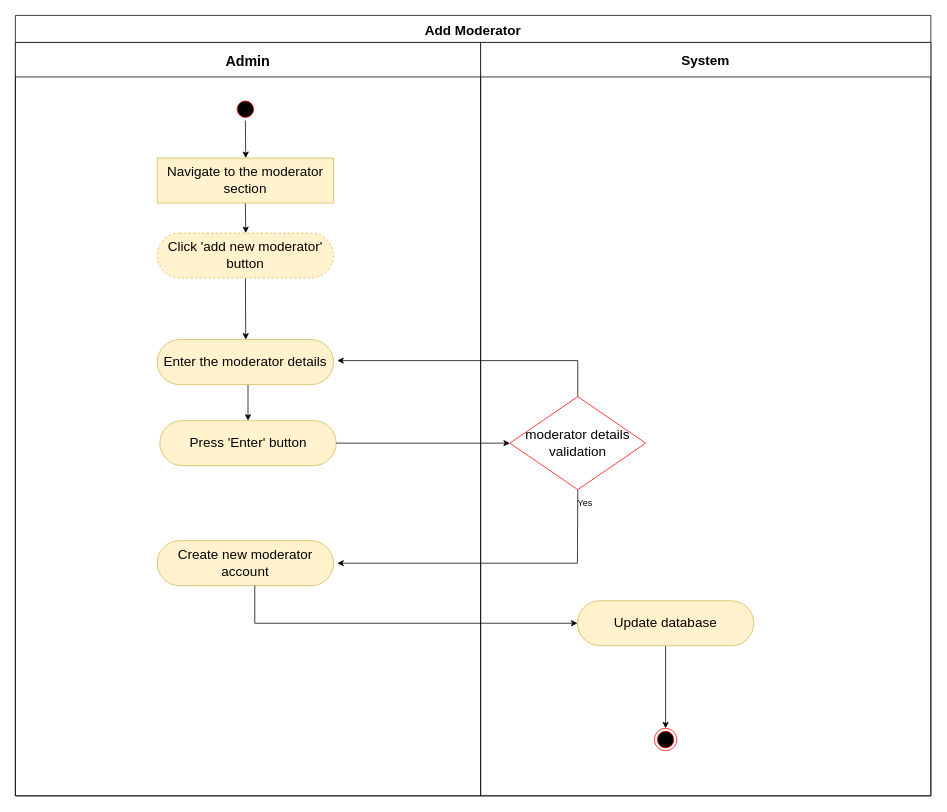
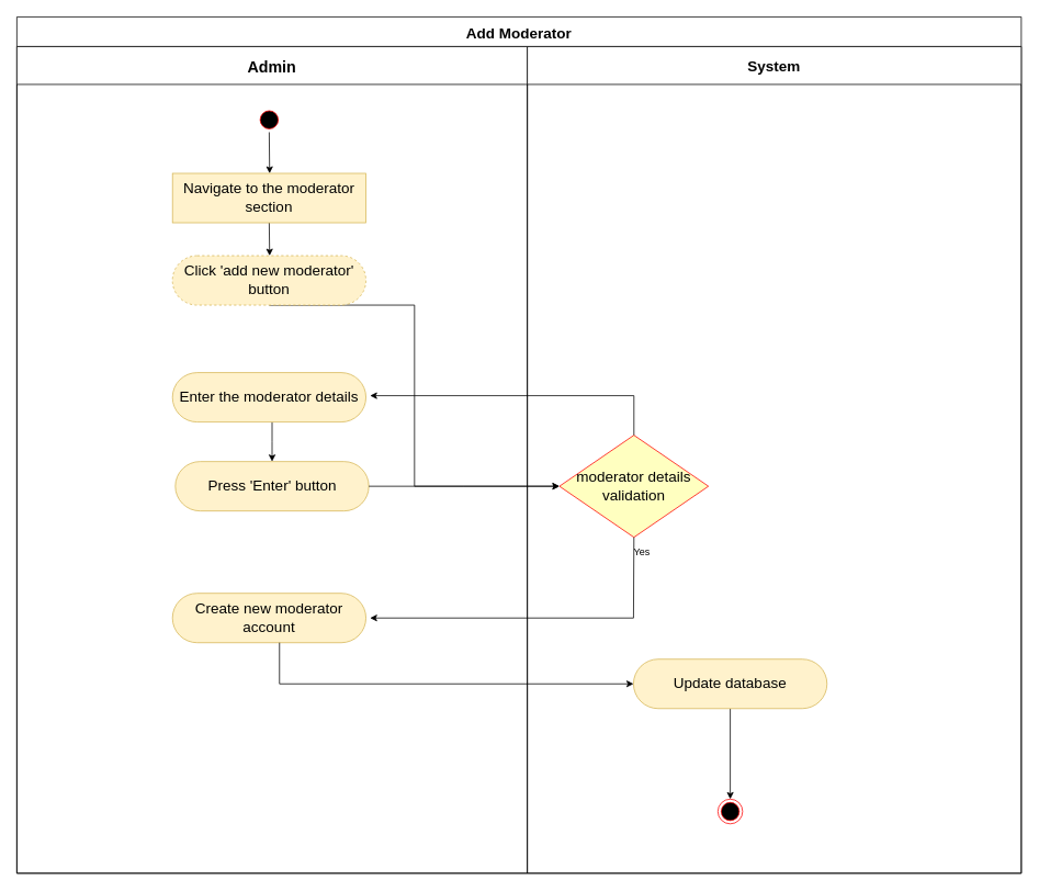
  <mxCell id="0" />
  <mxCell id="1" parent="0" />
  <mxCell id="2" value="Add Moderator" style="swimlane;childLayout=stackLayout;resizeParent=1;resizeParentMax=0;startSize=36;fontSize=18;swimlaneFillColor=none;fillColor=default;" vertex="1" parent="1"><mxGeometry x="20" y="20" width="1220" height="1040" as="geometry" /></mxCell>
  <mxCell id="3" value="Admin" style="swimlane;startSize=46;fontSize=19;" vertex="1" parent="2"><mxGeometry y="36" width="620" height="1004" as="geometry"><mxRectangle y="36" width="50" height="1234" as="alternateBounds" /></mxGeometry></mxCell>
  <mxCell id="4" style="edgeStyle=elbowEdgeStyle;rounded=0;orthogonalLoop=1;jettySize=auto;html=1;exitX=0.5;exitY=1;exitDx=0;exitDy=0;entryX=0.5;entryY=0;entryDx=0;entryDy=0;" edge="1" parent="3" source="5" target="9"><mxGeometry relative="1" as="geometry" /></mxCell>
  <mxCell id="5" value="&lt;span id=&quot;docs-internal-guid-8911267b-7fff-a18d-b840-a1d3abe466f2&quot;&gt;&lt;span style=&quot;background-color: transparent; font-variant-numeric: normal; font-variant-east-asian: normal; vertical-align: baseline;&quot;&gt;&lt;font style=&quot;font-size: 18px;&quot;&gt;Navigate to the moderator section&lt;/font&gt;&lt;/span&gt;&lt;/span&gt;" style="whiteSpace=wrap;html=1;fontSize=18;arcSize=50;fillColor=#fff2cc;strokeColor=#d6b656;rounded=0;" vertex="1" parent="3"><mxGeometry x="189" y="154" width="235" height="60" as="geometry" /></mxCell>
  <mxCell id="6" style="edgeStyle=elbowEdgeStyle;rounded=0;orthogonalLoop=1;jettySize=auto;html=1;entryX=0.5;entryY=0;entryDx=0;entryDy=0;" edge="1" parent="3" source="7" target="5"><mxGeometry relative="1" as="geometry" /></mxCell>
  <mxCell id="7" value="" style="ellipse;html=1;shape=startState;fillColor=#000000;strokeColor=#ff0000;" vertex="1" parent="3"><mxGeometry x="291.5" y="74" width="30" height="30" as="geometry" /></mxCell>
- <mxCell id="8" style="edgeStyle=elbowEdgeStyle;rounded=0;orthogonalLoop=1;jettySize=auto;html=1;exitX=0.5;exitY=1;exitDx=0;exitDy=0;entryX=0.5;entryY=0;entryDx=0;entryDy=0;" edge="1" parent="3" source="9" target="11"><mxGeometry relative="1" as="geometry" /></mxCell>
+ <mxCell id="8" style="edgeStyle=elbowEdgeStyle;rounded=0;orthogonalLoop=1;jettySize=auto;html=1;exitX=0.5;exitY=1;exitDx=0;exitDy=0;" edge="1" parent="3" source="9" target="15"><mxGeometry relative="1" as="geometry" /></mxCell>
  <mxCell id="9" value="&lt;span id=&quot;docs-internal-guid-8911267b-7fff-a18d-b840-a1d3abe466f2&quot;&gt;&lt;span style=&quot;background-color: transparent; font-variant-numeric: normal; font-variant-east-asian: normal; vertical-align: baseline;&quot;&gt;&lt;font style=&quot;font-size: 18px;&quot;&gt;Click 'add new moderator' button&lt;br&gt;&lt;/font&gt;&lt;/span&gt;&lt;/span&gt;" style="rounded=1;whiteSpace=wrap;html=1;fontSize=18;arcSize=50;fillColor=#fff2cc;strokeColor=#d6b656;dashed=1;" vertex="1" parent="3"><mxGeometry x="189" y="254" width="235" height="60" as="geometry" /></mxCell>
  <mxCell id="10" style="edgeStyle=elbowEdgeStyle;rounded=0;orthogonalLoop=1;jettySize=auto;html=1;entryX=0.5;entryY=0;entryDx=0;entryDy=0;" edge="1" parent="3" source="11" target="12"><mxGeometry relative="1" as="geometry" /></mxCell>
  <mxCell id="11" value="&lt;span id=&quot;docs-internal-guid-8911267b-7fff-a18d-b840-a1d3abe466f2&quot;&gt;&lt;span style=&quot;background-color: transparent; font-variant-numeric: normal; font-variant-east-asian: normal; vertical-align: baseline;&quot;&gt;&lt;font style=&quot;font-size: 18px;&quot;&gt;Enter the moderator details&lt;/font&gt;&lt;/span&gt;&lt;/span&gt;" style="rounded=1;whiteSpace=wrap;html=1;fontSize=18;arcSize=50;fillColor=#fff2cc;strokeColor=#d6b656;" vertex="1" parent="3"><mxGeometry x="189" y="396" width="235" height="60" as="geometry" /></mxCell>
  <mxCell id="12" value="&lt;span id=&quot;docs-internal-guid-8911267b-7fff-a18d-b840-a1d3abe466f2&quot;&gt;&lt;span style=&quot;background-color: transparent; font-variant-numeric: normal; font-variant-east-asian: normal; vertical-align: baseline;&quot;&gt;&lt;font style=&quot;font-size: 18px;&quot;&gt;Press 'Enter' button&lt;/font&gt;&lt;/span&gt;&lt;/span&gt;" style="rounded=1;whiteSpace=wrap;html=1;fontSize=18;arcSize=50;fillColor=#fff2cc;strokeColor=#d6b656;" vertex="1" parent="3"><mxGeometry x="192.5" y="504" width="235" height="60" as="geometry" /></mxCell>
  <mxCell id="13" value="&lt;span id=&quot;docs-internal-guid-8911267b-7fff-a18d-b840-a1d3abe466f2&quot;&gt;&lt;span style=&quot;background-color: transparent; font-variant-numeric: normal; font-variant-east-asian: normal; vertical-align: baseline;&quot;&gt;&lt;font style=&quot;font-size: 18px;&quot;&gt;Create new moderator account&lt;/font&gt;&lt;/span&gt;&lt;/span&gt;" style="rounded=1;whiteSpace=wrap;html=1;fontSize=18;arcSize=50;fillColor=#fff2cc;strokeColor=#d6b656;" vertex="1" parent="3"><mxGeometry x="189" y="664" width="235" height="60" as="geometry" /></mxCell>
  <mxCell id="14" value="System" style="swimlane;startSize=46;fontSize=18;gradientColor=none;strokeColor=#000000;" vertex="1" parent="2"><mxGeometry x="620" y="36" width="600" height="1004" as="geometry" /></mxCell>
- <mxCell id="15" value="moderator details validation" style="rhombus;whiteSpace=wrap;html=1;fillColor=#ffffff;strokeColor=#ff0000;fontSize=18;" vertex="1" parent="14"><mxGeometry x="39" y="472" width="181" height="124" as="geometry" /></mxCell>
+ <mxCell id="15" value="moderator details validation" style="rhombus;whiteSpace=wrap;html=1;fillColor=#ffffc0;strokeColor=#ff0000;fontSize=18;" vertex="1" parent="14"><mxGeometry x="39" y="472" width="181" height="124" as="geometry" /></mxCell>
  <mxCell id="16" style="edgeStyle=elbowEdgeStyle;rounded=0;orthogonalLoop=1;jettySize=auto;html=1;exitX=0.5;exitY=1;exitDx=0;exitDy=0;" edge="1" parent="14" source="17" target="18"><mxGeometry relative="1" as="geometry" /></mxCell>
  <mxCell id="17" value="&lt;span id=&quot;docs-internal-guid-8911267b-7fff-a18d-b840-a1d3abe466f2&quot;&gt;&lt;span style=&quot;background-color: transparent; font-variant-numeric: normal; font-variant-east-asian: normal; vertical-align: baseline;&quot;&gt;&lt;font style=&quot;font-size: 18px;&quot;&gt;Update database&lt;/font&gt;&lt;/span&gt;&lt;/span&gt;" style="rounded=1;whiteSpace=wrap;html=1;fontSize=18;arcSize=50;fillColor=#fff2cc;strokeColor=#d6b656;" vertex="1" parent="14"><mxGeometry x="129" y="744" width="235" height="60" as="geometry" /></mxCell>
  <mxCell id="18" value="" style="ellipse;html=1;shape=endState;fillColor=#000000;strokeColor=#ff0000;fontSize=18;direction=west;" vertex="1" parent="14"><mxGeometry x="231.5" y="914" width="30" height="30" as="geometry" /></mxCell>
  <mxCell id="19" style="edgeStyle=elbowEdgeStyle;rounded=0;orthogonalLoop=1;jettySize=auto;html=1;" edge="1" parent="2" source="12" target="15"><mxGeometry relative="1" as="geometry" /></mxCell>
  <mxCell id="20" style="edgeStyle=orthogonalEdgeStyle;rounded=0;orthogonalLoop=1;jettySize=auto;html=1;" edge="1" parent="1" source="15"><mxGeometry relative="1" as="geometry"><mxPoint x="449" y="480" as="targetPoint" /><Array as="points"><mxPoint x="769" y="480" /></Array></mxGeometry></mxCell>
  <mxCell id="21" style="edgeStyle=elbowEdgeStyle;rounded=0;orthogonalLoop=1;jettySize=auto;html=1;exitX=0.5;exitY=1;exitDx=0;exitDy=0;" edge="1" parent="1" source="15"><mxGeometry relative="1" as="geometry"><mxPoint x="449" y="750" as="targetPoint" /><Array as="points"><mxPoint x="769" y="670" /></Array></mxGeometry></mxCell>
  <mxCell id="22" value="Yes" style="text;html=1;align=center;verticalAlign=middle;resizable=0;points=[];autosize=1;strokeColor=none;fillColor=none;" vertex="1" parent="1"><mxGeometry x="759" y="655" width="40" height="30" as="geometry" /></mxCell>
  <mxCell id="23" style="edgeStyle=elbowEdgeStyle;rounded=0;orthogonalLoop=1;jettySize=auto;html=1;" edge="1" parent="1" source="13"><mxGeometry relative="1" as="geometry"><mxPoint x="769" y="830" as="targetPoint" /><Array as="points"><mxPoint x="339" y="790" /></Array></mxGeometry></mxCell>
